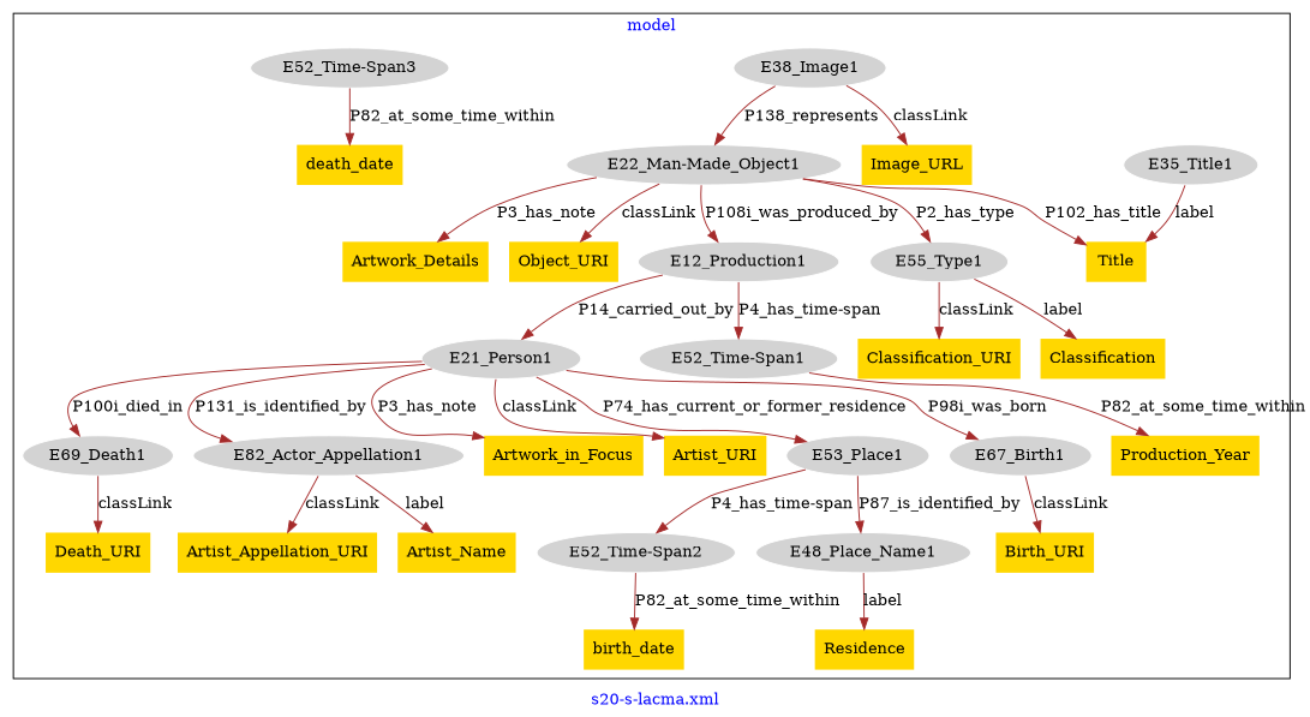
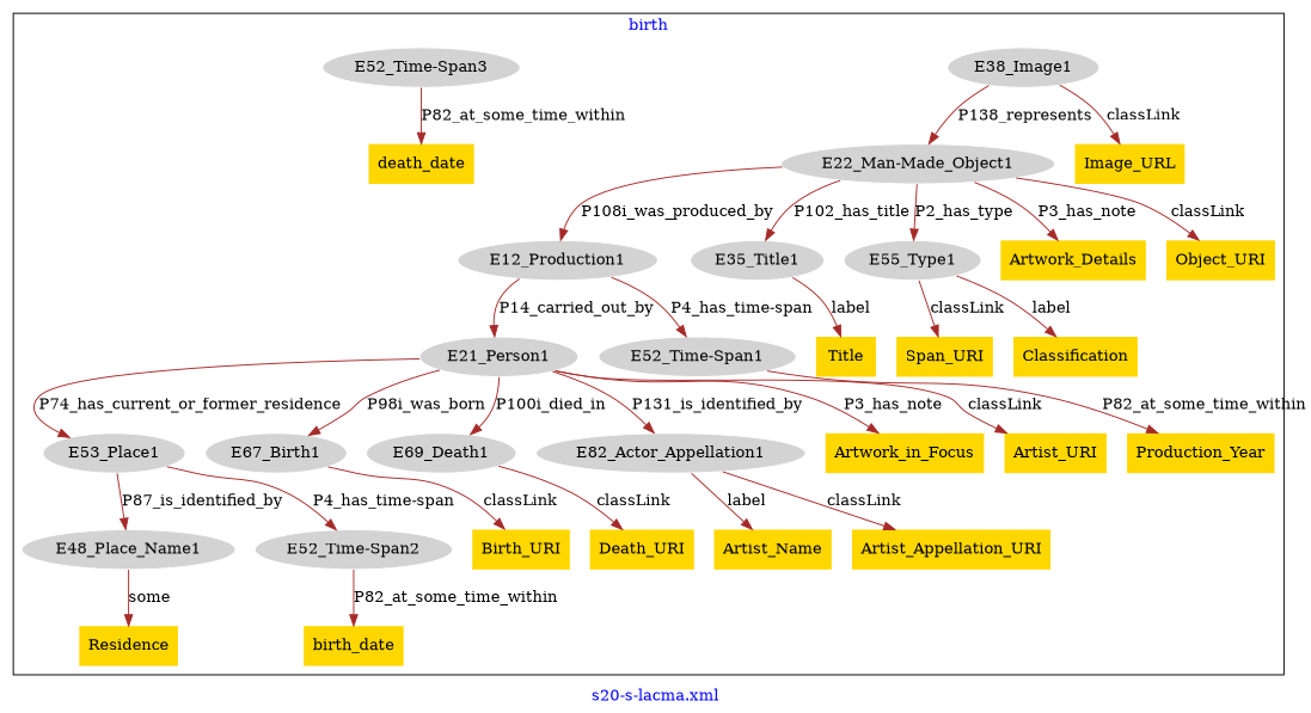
  digraph {
    fontcolor=blue
    label="s20-s-lacma.xml"
    remincross=true
    node [fillcolor=gold style=filled shape=plaintext]
    edge [color=brown fontcolor=black]
    n1 [color=white fillcolor=lightgray label=E12_Production1 shape=""]
    n2 [color=white fillcolor=lightgray label=E21_Person1 shape=""]
    n3 [color=white fillcolor=lightgray label="E52_Time-Span1" shape=""]
    n4 [color=white fillcolor=lightgray label=E53_Place1 shape=""]
    n5 [color=white fillcolor=lightgray label=E67_Birth1 shape=""]
    n6 [color=white fillcolor=lightgray label=E69_Death1 shape=""]
    n7 [color=white fillcolor=lightgray label=E82_Actor_Appellation1 shape=""]
    n8 [color=white fillcolor=lightgray label="E22_Man-Made_Object1" shape=""]
    n9 [color=white fillcolor=lightgray label=E35_Title1 shape=""]
    n10 [color=white fillcolor=lightgray label=E55_Type1 shape=""]
    n11 [color=white fillcolor=lightgray label=E38_Image1 shape=""]
    n12 [color=white fillcolor=lightgray label=E48_Place_Name1 shape=""]
    n13 [color=white fillcolor=lightgray label="E52_Time-Span2" shape=""]
    n14 [color=white fillcolor=lightgray label="E52_Time-Span3" shape=""]
    n15 [label=Artwork_in_Focus]
    n16 [label=Image_URL]
    n17 [label=Artwork_Details]
    n18 [label=birth_date]
-   n19 [label=Classification_URI]
+   n19 [label=Span_URI]
    n20 [label=Artist_Name]
    n21 [label=Residence]
    n22 [label=Artist_Appellation_URI]
    n23 [label=Classification]
    n24 [label=death_date]
    n25 [label=Death_URI]
    n26 [label=Title]
    n27 [label=Production_Year]
    n28 [label=Object_URI]
    n29 [label=Birth_URI]
    n30 [label=Artist_URI]
    subgraph cluster_1 {
-     label=model
+     label=birth
      n1
      n2
      n3
      n4
      n5
      n6
      n7
      n8
      n9
      n10
      n11
      n12
      n13
      n14
      n15
      n16
      n17
      n18
      n19
      n20
      n21
      n22
      n23
      n24
      n25
      n26
      n27
      n28
      n29
      n30
    }
    n1 -> n2 [label=P14_carried_out_by]
    n1 -> n3 [label="P4_has_time-span"]
    n2 -> n4 [label=P74_has_current_or_former_residence]
    n2 -> n5 [label=P98i_was_born]
    n2 -> n6 [label=P100i_died_in]
    n2 -> n7 [label=P131_is_identified_by]
    n2 -> n15 [label=P3_has_note]
    n2 -> n30 [label=classLink]
    n3 -> n27 [label=P82_at_some_time_within]
    n4 -> n12 [label=P87_is_identified_by]
    n4 -> n13 [label="P4_has_time-span"]
    n5 -> n29 [label=classLink]
    n6 -> n25 [label=classLink]
    n7 -> n20 [label=label]
    n7 -> n22 [label=classLink]
    n8 -> n1 [label=P108i_was_produced_by]
-   n8 -> n26 [label=P102_has_title]
+   n8 -> n9 [label=P102_has_title]
    n8 -> n10 [label=P2_has_type]
    n8 -> n17 [label=P3_has_note]
    n8 -> n28 [label=classLink]
    n9 -> n26 [label=label]
    n10 -> n19 [label=classLink]
    n10 -> n23 [label=label]
    n11 -> n8 [label=P138_represents]
    n11 -> n16 [label=classLink]
-   n12 -> n21 [label=label]
+   n12 -> n21 [label=some]
    n13 -> n18 [label=P82_at_some_time_within]
    n14 -> n24 [label=P82_at_some_time_within]
  }
